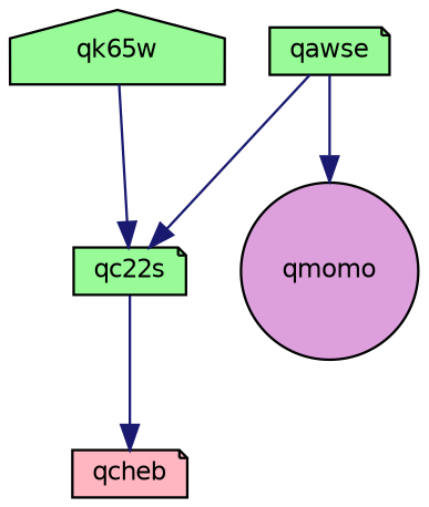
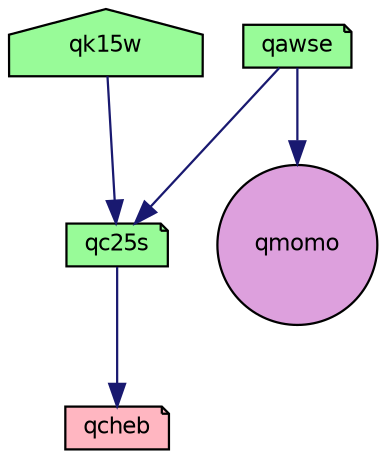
  digraph {
    rankdir=TB
    node [color=black fillcolor=palegreen fontname=Helvetica fontsize=10 shape=note style=filled]
    edge [color=midnightblue fontname=Helvetica fontsize=10 labelfontname=Helvetica labelfontsize=10 style=solid]
    n1 [fontcolor=black height=0.2 label=qawse width=0.4]
-   n2 [height=0.2 label=qc22s width=0.4]
+   n2 [height=0.2 label=qc25s width=0.4]
    n3 [fillcolor=plum height=0.2 label=qmomo shape=circle width=0.4]
    n4 [fillcolor=lightpink height=0.2 label=qcheb width=0.4]
-   n5 [height=0.2 label=qk65w shape=house width=0.4]
+   n5 [height=0.2 label=qk15w shape=house width=0.4]
    n1 -> n2
    n1 -> n3
    n2 -> n4
    n5 -> n2
  }
